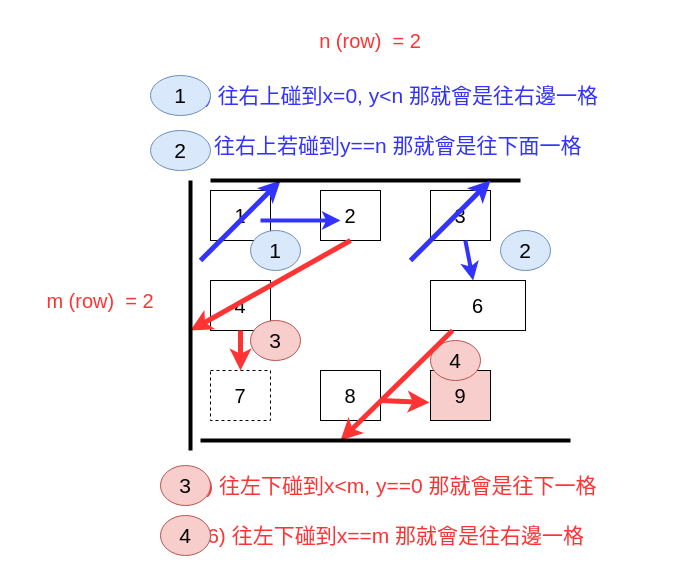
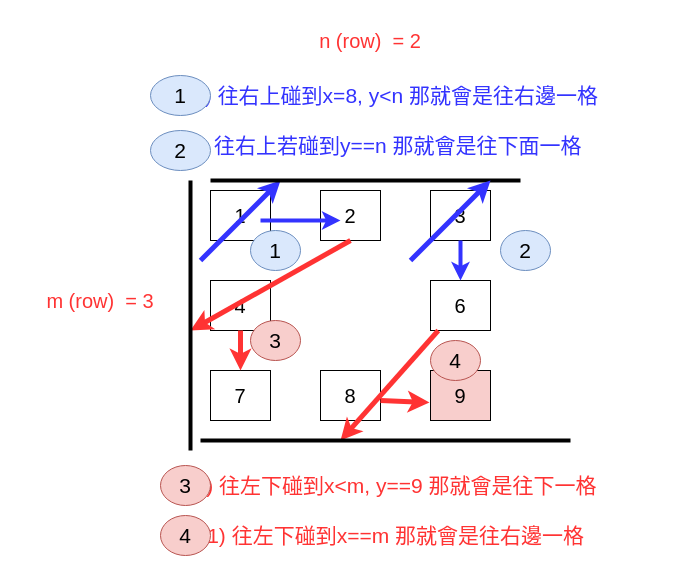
  <mxCell id="0" />
  <mxCell id="1" parent="0" />
  <mxCell id="2" value="&lt;font style=&quot;font-size: 20px&quot;&gt;1&lt;/font&gt;" style="rounded=0;whiteSpace=wrap;html=1;" vertex="1" parent="1"><mxGeometry x="210" y="190" width="60" height="50" as="geometry" /></mxCell>
  <mxCell id="3" value="&lt;font style=&quot;font-size: 20px&quot;&gt;2&lt;/font&gt;" style="rounded=0;whiteSpace=wrap;html=1;" vertex="1" parent="1"><mxGeometry x="320" y="190" width="60" height="50" as="geometry" /></mxCell>
  <mxCell id="4" value="&lt;font style=&quot;font-size: 20px&quot;&gt;3&lt;/font&gt;" style="rounded=0;whiteSpace=wrap;html=1;" vertex="1" parent="1"><mxGeometry x="430" y="190" width="60" height="50" as="geometry" /></mxCell>
  <mxCell id="5" value="&lt;span style=&quot;font-size: 20px&quot;&gt;4&lt;/span&gt;" style="rounded=0;whiteSpace=wrap;html=1;" vertex="1" parent="1"><mxGeometry x="210" y="280" width="60" height="50" as="geometry" /></mxCell>
- <mxCell id="6" value="&lt;span style=&quot;font-size: 20px&quot;&gt;6&lt;/span&gt;" style="rounded=0;whiteSpace=wrap;html=1;" vertex="1" parent="1"><mxGeometry x="430" y="280" width="95" height="50" as="geometry" /></mxCell>
- <mxCell id="7" value="&lt;span style=&quot;font-size: 20px&quot;&gt;7&lt;/span&gt;" style="rounded=0;whiteSpace=wrap;html=1;dashed=1;" vertex="1" parent="1"><mxGeometry x="210" y="370" width="60" height="50" as="geometry" /></mxCell>
+ <mxCell id="6" value="&lt;span style=&quot;font-size: 20px&quot;&gt;6&lt;/span&gt;" style="rounded=0;whiteSpace=wrap;html=1;" vertex="1" parent="1"><mxGeometry x="430" y="280" width="60" height="50" as="geometry" /></mxCell>
+ <mxCell id="7" value="&lt;span style=&quot;font-size: 20px&quot;&gt;7&lt;/span&gt;" style="rounded=0;whiteSpace=wrap;html=1;" vertex="1" parent="1"><mxGeometry x="210" y="370" width="60" height="50" as="geometry" /></mxCell>
  <mxCell id="8" value="&lt;span style=&quot;font-size: 20px&quot;&gt;8&lt;/span&gt;" style="rounded=0;whiteSpace=wrap;html=1;" vertex="1" parent="1"><mxGeometry x="320" y="370" width="60" height="50" as="geometry" /></mxCell>
  <mxCell id="9" value="&lt;span style=&quot;font-size: 20px&quot;&gt;9&lt;/span&gt;" style="rounded=0;whiteSpace=wrap;html=1;fillColor=#f8cecc;" vertex="1" parent="1"><mxGeometry x="430" y="370" width="60" height="50" as="geometry" /></mxCell>
  <mxCell id="10" value="" style="endArrow=classic;html=1;strokeColor=#3333FF;strokeWidth=5;" edge="1" parent="1"><mxGeometry width="50" height="50" relative="1" as="geometry"><mxPoint x="200" y="260" as="sourcePoint" /><mxPoint x="280" y="180" as="targetPoint" /></mxGeometry></mxCell>
  <mxCell id="11" value="" style="endArrow=none;html=1;strokeWidth=4;" edge="1" parent="1"><mxGeometry width="50" height="50" relative="1" as="geometry"><mxPoint x="210" y="180" as="sourcePoint" /><mxPoint x="520" y="180" as="targetPoint" /></mxGeometry></mxCell>
- <mxCell id="12" value="&lt;font style=&quot;font-size: 21px&quot; color=&quot;#3333ff&quot;&gt;(1) 往右上碰到x=0, y&amp;lt;n 那就會是往右邊一格&amp;nbsp;&lt;/font&gt;" style="text;html=1;strokeColor=none;fillColor=none;align=center;verticalAlign=middle;whiteSpace=wrap;rounded=0;" vertex="1" parent="1"><mxGeometry x="130" y="80" width="530" height="30" as="geometry" /></mxCell>
- <mxCell id="13" value="&lt;font style=&quot;font-size: 20px&quot; color=&quot;#ff3333&quot;&gt;m (row)&amp;nbsp; = 2&lt;/font&gt;" style="text;html=1;strokeColor=none;fillColor=none;align=center;verticalAlign=middle;whiteSpace=wrap;rounded=0;" vertex="1" parent="1"><mxGeometry x="20" y="280" width="160" height="40" as="geometry" /></mxCell>
+ <mxCell id="12" value="&lt;font style=&quot;font-size: 21px&quot; color=&quot;#3333ff&quot;&gt;(1) 往右上碰到x=8, y&amp;lt;n 那就會是往右邊一格&amp;nbsp;&lt;/font&gt;" style="text;html=1;strokeColor=none;fillColor=none;align=center;verticalAlign=middle;whiteSpace=wrap;rounded=0;" vertex="1" parent="1"><mxGeometry x="130" y="80" width="530" height="30" as="geometry" /></mxCell>
+ <mxCell id="13" value="&lt;font style=&quot;font-size: 20px&quot; color=&quot;#ff3333&quot;&gt;m (row)&amp;nbsp; = 3&lt;/font&gt;" style="text;html=1;strokeColor=none;fillColor=none;align=center;verticalAlign=middle;whiteSpace=wrap;rounded=0;" vertex="1" parent="1"><mxGeometry x="20" y="280" width="160" height="40" as="geometry" /></mxCell>
  <mxCell id="14" value="&lt;font style=&quot;font-size: 20px&quot; color=&quot;#ff3333&quot;&gt;n (row)&amp;nbsp; = 2&lt;/font&gt;" style="text;html=1;strokeColor=none;fillColor=none;align=center;verticalAlign=middle;whiteSpace=wrap;rounded=0;" vertex="1" parent="1"><mxGeometry x="290" y="20" width="160" height="40" as="geometry" /></mxCell>
  <mxCell id="15" value="&lt;font style=&quot;font-size: 21px&quot; color=&quot;#3333ff&quot;&gt;(2) 往右上若碰到y==n 那就會是往下面一格&amp;nbsp;&lt;/font&gt;" style="text;html=1;strokeColor=none;fillColor=none;align=center;verticalAlign=middle;whiteSpace=wrap;rounded=0;" vertex="1" parent="1"><mxGeometry x="120" y="130" width="530" height="30" as="geometry" /></mxCell>
  <mxCell id="16" value="" style="endArrow=classic;html=1;strokeWidth=4;strokeColor=#3333FF;" edge="1" parent="1"><mxGeometry width="50" height="50" relative="1" as="geometry"><mxPoint x="260" y="220" as="sourcePoint" /><mxPoint x="340" y="220" as="targetPoint" /></mxGeometry></mxCell>
  <mxCell id="17" value="&lt;font style=&quot;font-size: 21px&quot;&gt;1&lt;/font&gt;" style="ellipse;whiteSpace=wrap;html=1;fillColor=#dae8fc;strokeColor=#6c8ebf;" vertex="1" parent="1"><mxGeometry x="250" y="230" width="50" height="40" as="geometry" /></mxCell>
  <mxCell id="18" value="&lt;font style=&quot;font-size: 21px&quot;&gt;1&lt;/font&gt;" style="ellipse;whiteSpace=wrap;html=1;fillColor=#dae8fc;strokeColor=#6c8ebf;" vertex="1" parent="1"><mxGeometry x="150" y="75" width="60" height="40" as="geometry" /></mxCell>
  <mxCell id="19" value="" style="endArrow=classic;html=1;strokeColor=#3333FF;strokeWidth=5;" edge="1" parent="1"><mxGeometry width="50" height="50" relative="1" as="geometry"><mxPoint x="410" y="260" as="sourcePoint" /><mxPoint x="490" y="180" as="targetPoint" /></mxGeometry></mxCell>
  <mxCell id="20" value="" style="endArrow=classic;html=1;strokeWidth=4;strokeColor=#3333FF;" edge="1" parent="1" source="4" target="6"><mxGeometry width="50" height="50" relative="1" as="geometry"><mxPoint x="270" y="230" as="sourcePoint" /><mxPoint x="350" y="230" as="targetPoint" /></mxGeometry></mxCell>
  <mxCell id="21" value="&lt;font style=&quot;font-size: 21px&quot;&gt;2&lt;/font&gt;" style="ellipse;whiteSpace=wrap;html=1;fillColor=#dae8fc;strokeColor=#6c8ebf;" vertex="1" parent="1"><mxGeometry x="500" y="230" width="50" height="40" as="geometry" /></mxCell>
  <mxCell id="22" value="&lt;font style=&quot;font-size: 21px&quot;&gt;2&lt;/font&gt;" style="ellipse;whiteSpace=wrap;html=1;fillColor=#dae8fc;strokeColor=#6c8ebf;" vertex="1" parent="1"><mxGeometry x="150" y="130" width="60" height="40" as="geometry" /></mxCell>
  <mxCell id="23" value="" style="endArrow=classic;html=1;strokeWidth=5;exitX=0.5;exitY=1;exitDx=0;exitDy=0;strokeColor=#FF3333;" edge="1" parent="1" source="3"><mxGeometry width="50" height="50" relative="1" as="geometry"><mxPoint x="340" y="210" as="sourcePoint" /><mxPoint x="190" y="330" as="targetPoint" /></mxGeometry></mxCell>
- <mxCell id="24" value="&lt;font style=&quot;font-size: 21px&quot; color=&quot;#ff3333&quot;&gt;(1) 往左下碰到x&amp;lt;m, y==0 那就會是往下一格&amp;nbsp;&lt;/font&gt;" style="text;html=1;strokeColor=none;fillColor=none;align=center;verticalAlign=middle;whiteSpace=wrap;rounded=0;" vertex="1" parent="1"><mxGeometry x="130" y="470" width="530" height="30" as="geometry" /></mxCell>
- <mxCell id="25" value="&lt;font style=&quot;font-size: 21px&quot; color=&quot;#ff3333&quot;&gt;(6) 往左下碰到x==m 那就會是往右邊一格&amp;nbsp;&lt;/font&gt;" style="text;html=1;strokeColor=none;fillColor=none;align=center;verticalAlign=middle;whiteSpace=wrap;rounded=0;" vertex="1" parent="1"><mxGeometry x="130" y="520" width="530" height="30" as="geometry" /></mxCell>
+ <mxCell id="24" value="&lt;font style=&quot;font-size: 21px&quot; color=&quot;#ff3333&quot;&gt;(1) 往左下碰到x&amp;lt;m, y==9 那就會是往下一格&amp;nbsp;&lt;/font&gt;" style="text;html=1;strokeColor=none;fillColor=none;align=center;verticalAlign=middle;whiteSpace=wrap;rounded=0;" vertex="1" parent="1"><mxGeometry x="130" y="470" width="530" height="30" as="geometry" /></mxCell>
+ <mxCell id="25" value="&lt;font style=&quot;font-size: 21px&quot; color=&quot;#ff3333&quot;&gt;(1) 往左下碰到x==m 那就會是往右邊一格&amp;nbsp;&lt;/font&gt;" style="text;html=1;strokeColor=none;fillColor=none;align=center;verticalAlign=middle;whiteSpace=wrap;rounded=0;" vertex="1" parent="1"><mxGeometry x="130" y="520" width="530" height="30" as="geometry" /></mxCell>
  <mxCell id="26" value="" style="endArrow=none;html=1;strokeWidth=4;" edge="1" parent="1"><mxGeometry width="50" height="50" relative="1" as="geometry"><mxPoint x="190" y="180" as="sourcePoint" /><mxPoint x="190" y="450" as="targetPoint" /></mxGeometry></mxCell>
  <mxCell id="27" value="" style="endArrow=classic;html=1;strokeWidth=5;exitX=0.5;exitY=1;exitDx=0;exitDy=0;strokeColor=#FF3333;entryX=0.5;entryY=0;entryDx=0;entryDy=0;" edge="1" parent="1" source="5" target="7"><mxGeometry width="50" height="50" relative="1" as="geometry"><mxPoint x="360" y="250" as="sourcePoint" /><mxPoint x="200" y="340" as="targetPoint" /></mxGeometry></mxCell>
  <mxCell id="28" value="&lt;span style=&quot;font-size: 21px&quot;&gt;3&lt;/span&gt;" style="ellipse;whiteSpace=wrap;html=1;fillColor=#f8cecc;strokeColor=#b85450;" vertex="1" parent="1"><mxGeometry x="250" y="320" width="50" height="40" as="geometry" /></mxCell>
  <mxCell id="29" value="&lt;span style=&quot;font-size: 21px&quot;&gt;4&lt;/span&gt;" style="ellipse;whiteSpace=wrap;html=1;fillColor=#f8cecc;strokeColor=#b85450;" vertex="1" parent="1"><mxGeometry x="430" y="340" width="50" height="40" as="geometry" /></mxCell>
  <mxCell id="30" value="" style="endArrow=classic;html=1;strokeWidth=5;strokeColor=#FF3333;" edge="1" parent="1" source="6"><mxGeometry width="50" height="50" relative="1" as="geometry"><mxPoint x="500" y="320" as="sourcePoint" /><mxPoint x="340" y="440" as="targetPoint" /></mxGeometry></mxCell>
  <mxCell id="31" value="" style="endArrow=none;html=1;strokeWidth=4;" edge="1" parent="1"><mxGeometry width="50" height="50" relative="1" as="geometry"><mxPoint x="200" y="440" as="sourcePoint" /><mxPoint x="570" y="440" as="targetPoint" /></mxGeometry></mxCell>
  <mxCell id="32" value="" style="endArrow=classic;html=1;strokeWidth=5;strokeColor=#FF3333;entryX=-0.017;entryY=0.64;entryDx=0;entryDy=0;entryPerimeter=0;" edge="1" parent="1" target="9"><mxGeometry width="50" height="50" relative="1" as="geometry"><mxPoint x="380" y="400" as="sourcePoint" /><mxPoint x="360" y="450" as="targetPoint" /></mxGeometry></mxCell>
  <mxCell id="33" value="&lt;span style=&quot;font-size: 21px&quot;&gt;3&lt;/span&gt;" style="ellipse;whiteSpace=wrap;html=1;fillColor=#f8cecc;strokeColor=#b85450;" vertex="1" parent="1"><mxGeometry x="160" y="465" width="50" height="40" as="geometry" /></mxCell>
  <mxCell id="34" value="&lt;span style=&quot;font-size: 21px&quot;&gt;4&lt;/span&gt;" style="ellipse;whiteSpace=wrap;html=1;fillColor=#f8cecc;strokeColor=#b85450;" vertex="1" parent="1"><mxGeometry x="160" y="515" width="50" height="40" as="geometry" /></mxCell>
